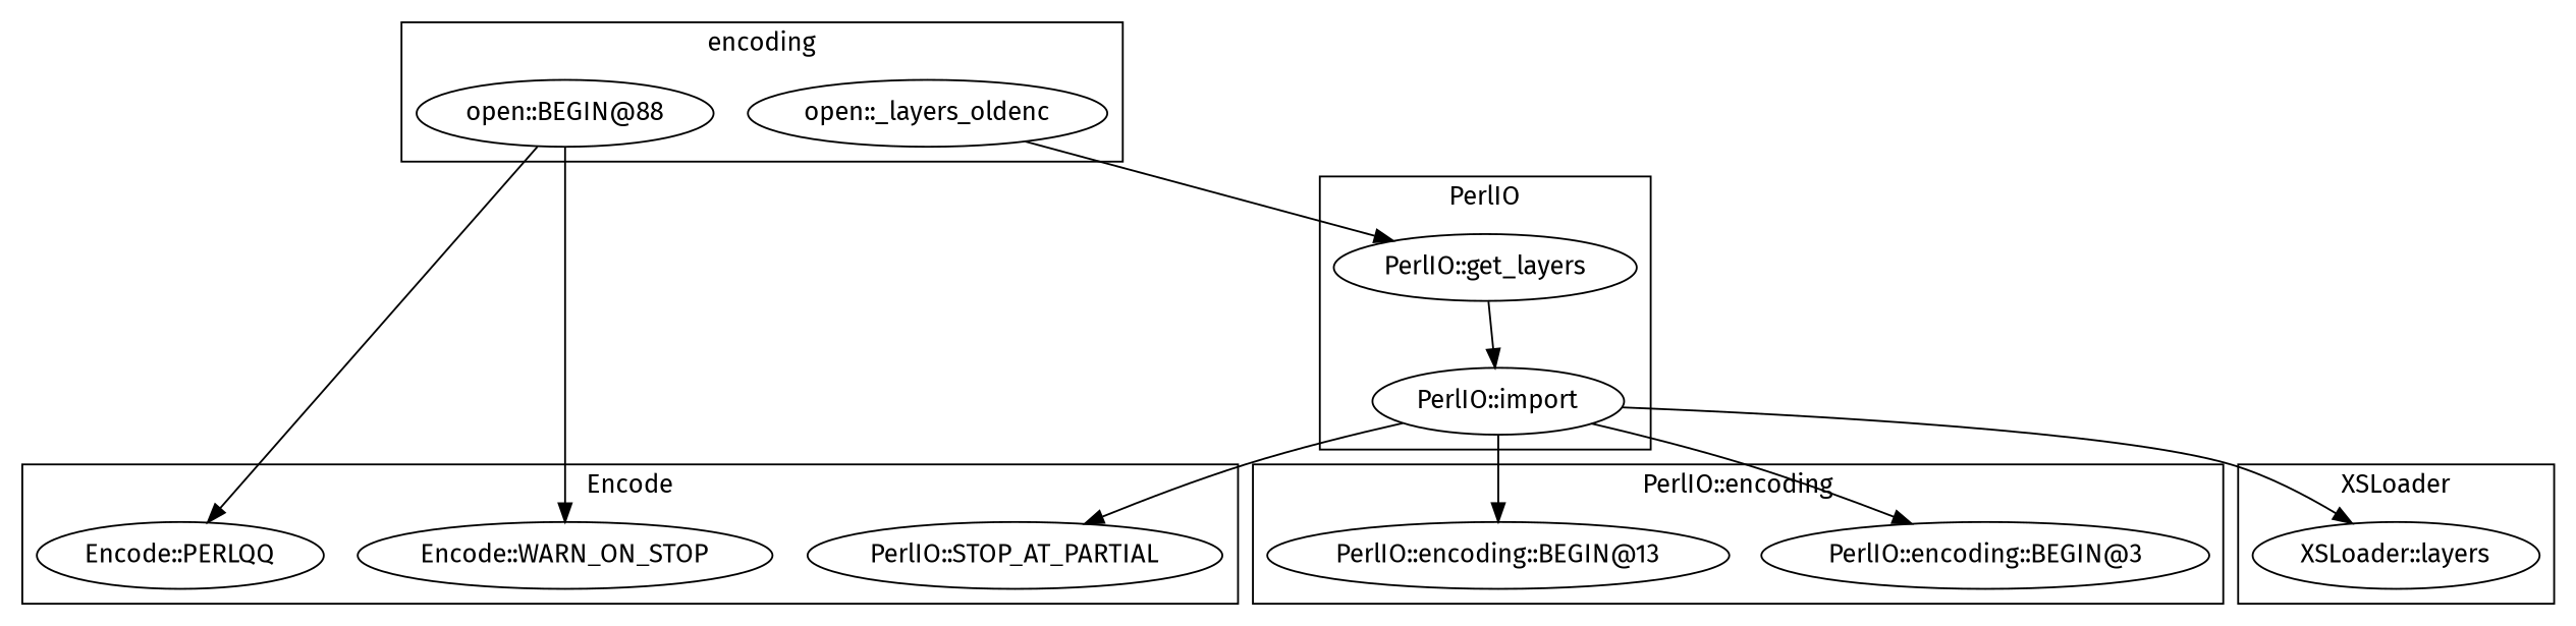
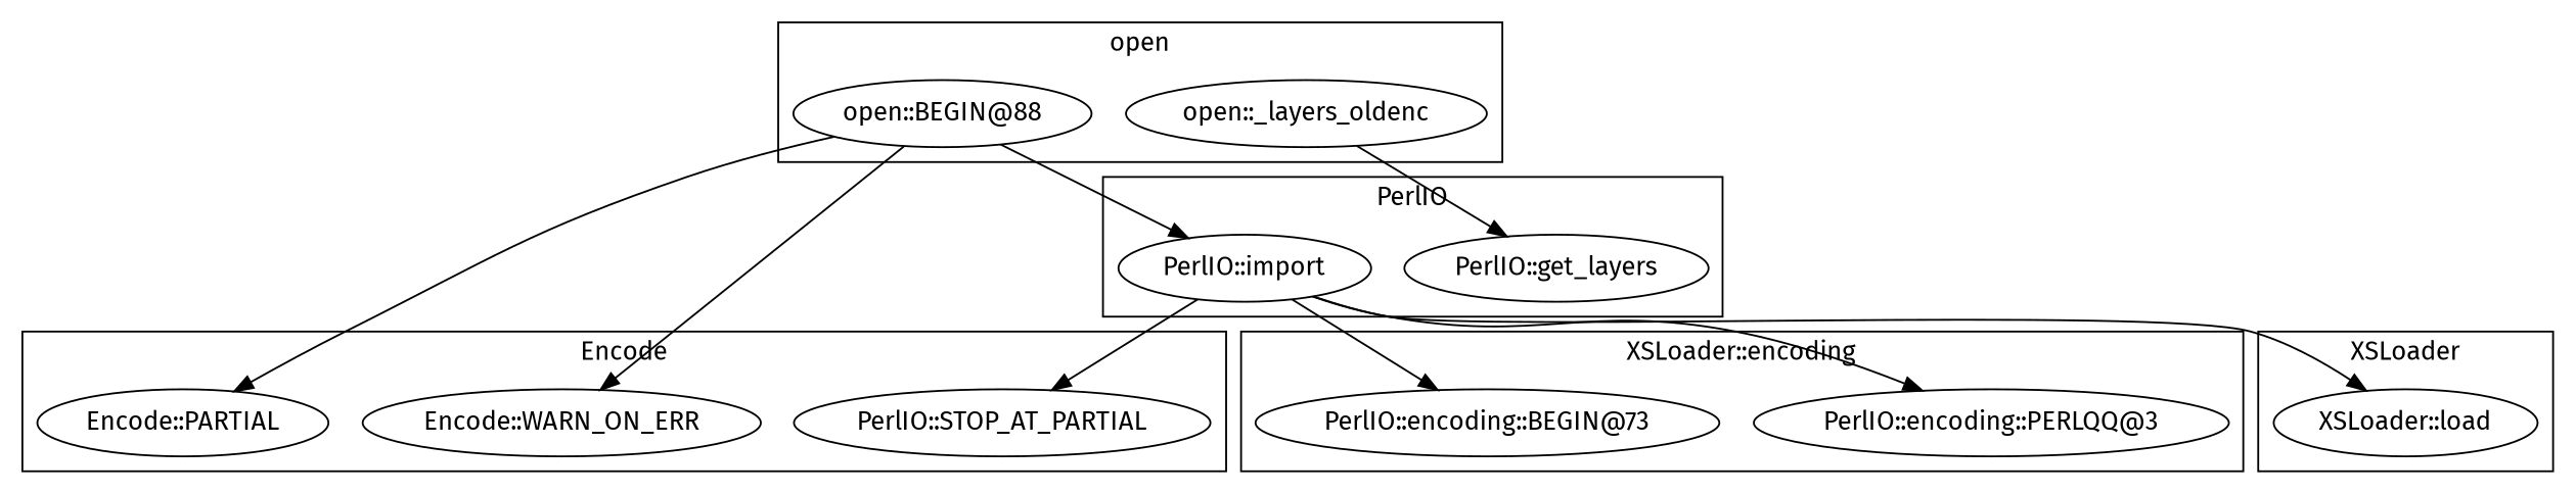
  digraph {
    fontname="Fira Sans"
    node [fontname="Fira Sans"]
    edge [fontname="Fira Sans"]
    "open::BEGIN@88"
    n2 [label="open::_layers_oldenc"]
    n3 [label="PerlIO::STOP_AT_PARTIAL"]
-   "Encode::PERLQQ"
-   "Encode::WARN_ON_ERR" [label="Encode::WARN_ON_STOP"]
-   "PerlIO::encoding::BEGIN@3"
-   "PerlIO::encoding::BEGIN@13"
-   "XSLoader::load" [label="XSLoader::layers"]
+   "Encode::PERLQQ" [label="Encode::PARTIAL"]
+   "Encode::WARN_ON_ERR"
+   "PerlIO::encoding::BEGIN@3" [label="PerlIO::encoding::PERLQQ@3"]
+   "PerlIO::encoding::BEGIN@13" [label="PerlIO::encoding::BEGIN@73"]
+   "XSLoader::load"
    "PerlIO::get_layers"
    "PerlIO::import"
    subgraph cluster_1 {
-     label=encoding
+     label=open
      "open::BEGIN@88"
      n2
    }
    subgraph cluster_2 {
      label=Encode
      n3
      "Encode::PERLQQ"
      "Encode::WARN_ON_ERR"
    }
    subgraph cluster_3 {
-     label="PerlIO::encoding"
+     label="XSLoader::encoding"
      "PerlIO::encoding::BEGIN@3"
      "PerlIO::encoding::BEGIN@13"
    }
    subgraph cluster_4 {
      label=XSLoader
      "XSLoader::load"
    }
    subgraph cluster_5 {
      label=PerlIO
      "PerlIO::get_layers"
      "PerlIO::import"
    }
    "open::BEGIN@88" -> "Encode::PERLQQ"
    "open::BEGIN@88" -> "Encode::WARN_ON_ERR"
-   "PerlIO::get_layers" -> "PerlIO::import"
+   "open::BEGIN@88" -> "PerlIO::import"
    n2 -> "PerlIO::get_layers"
    "PerlIO::import" -> n3
    "PerlIO::import" -> "PerlIO::encoding::BEGIN@3"
    "PerlIO::import" -> "PerlIO::encoding::BEGIN@13"
    "PerlIO::import" -> "XSLoader::load"
  }
